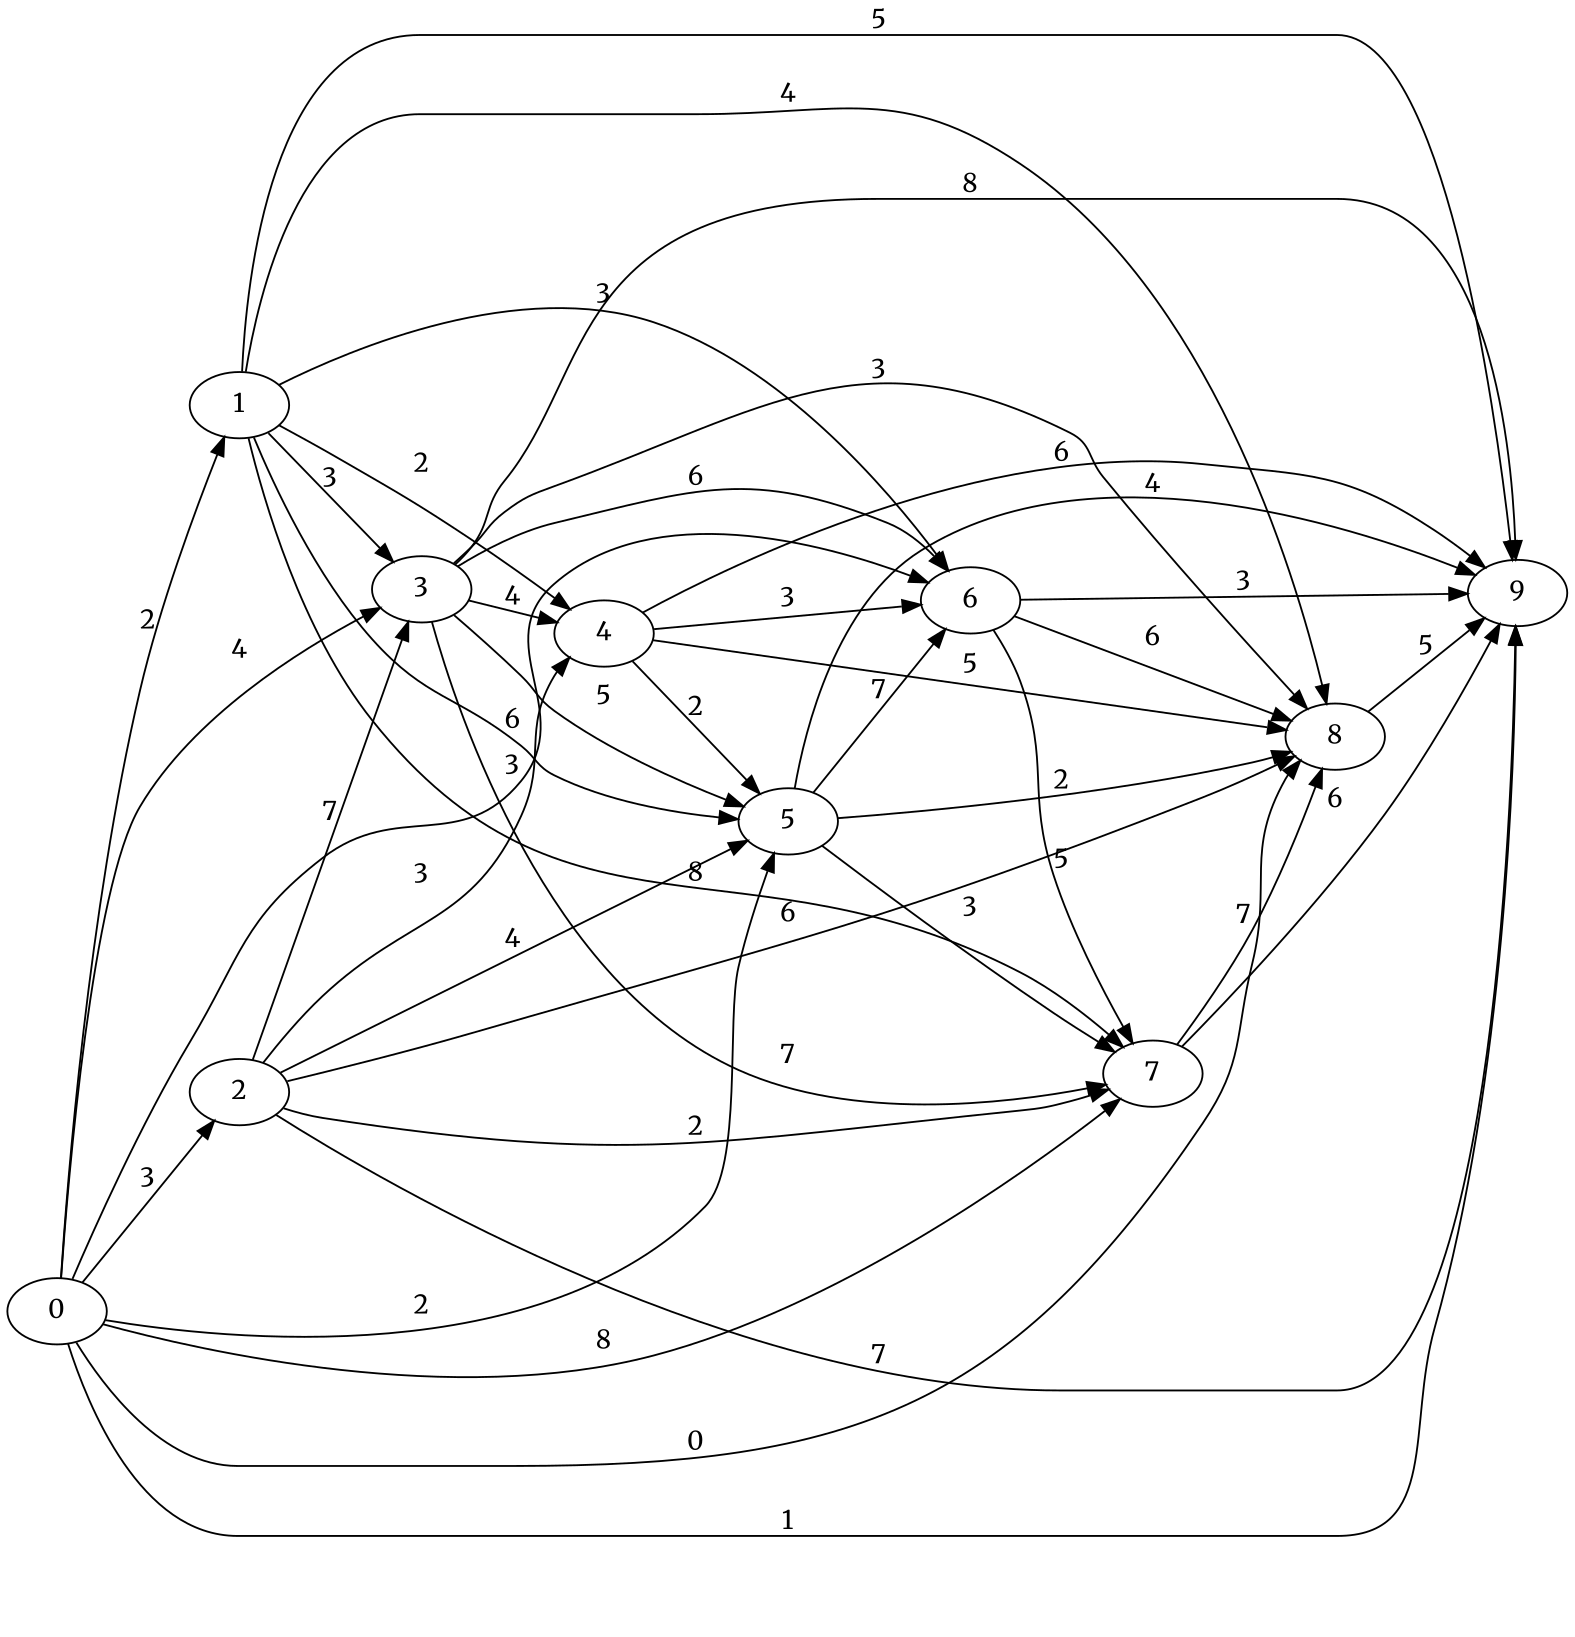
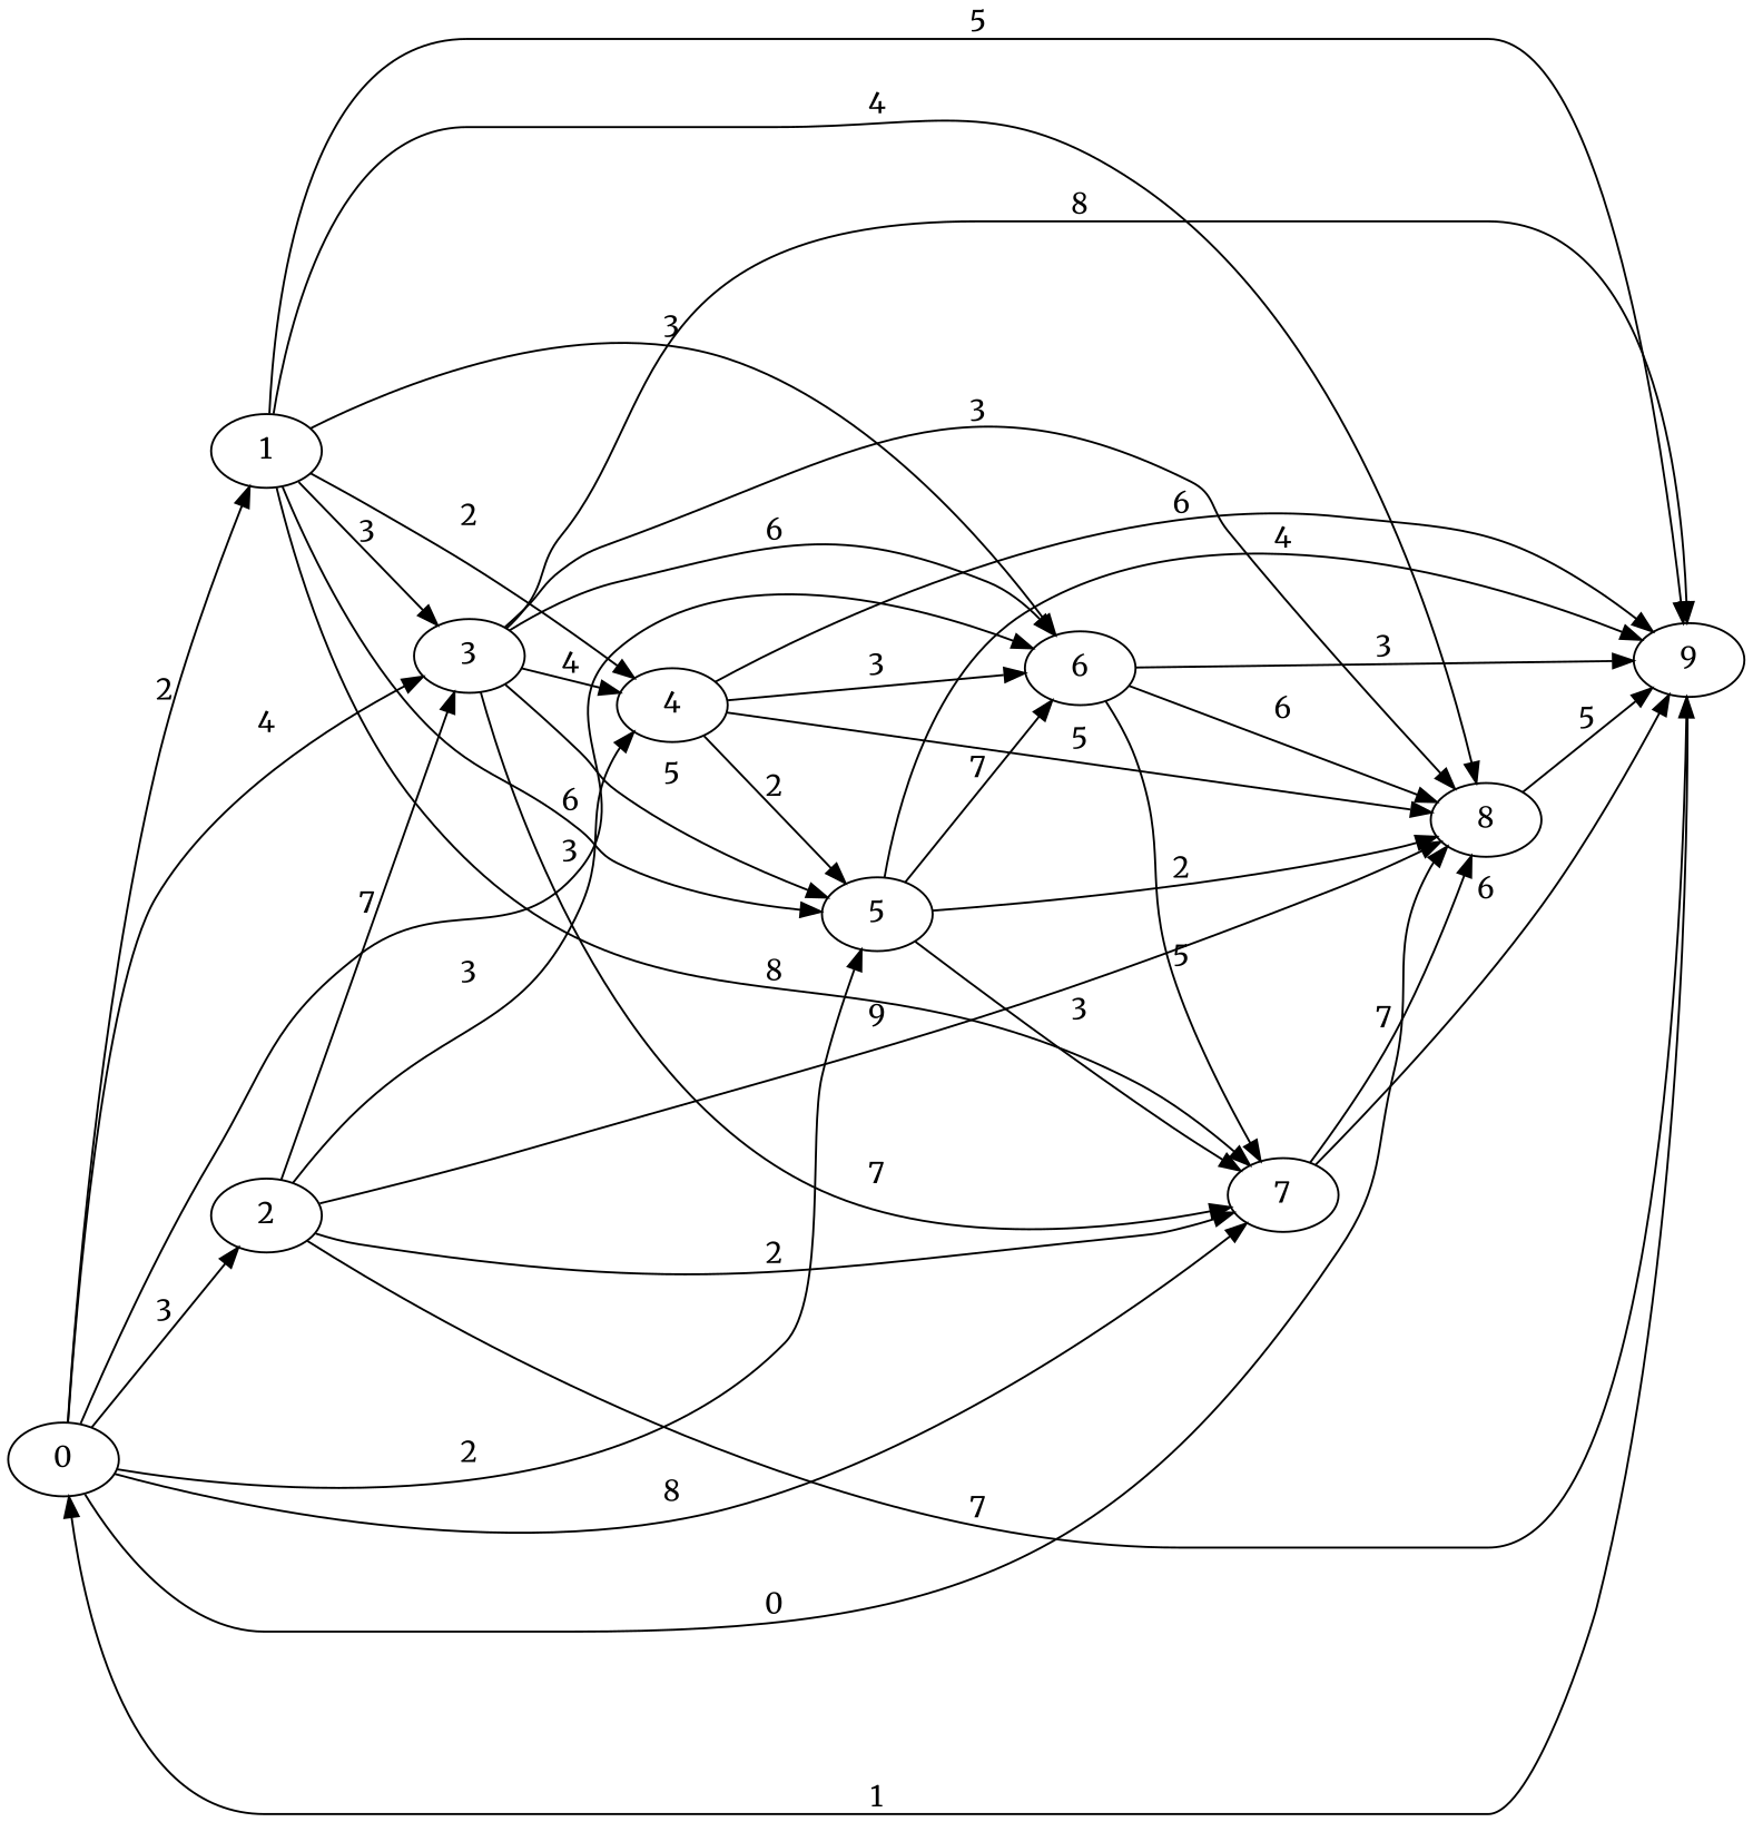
  digraph {
    fontname=Merriweather
    rankdir=LR
    node [fontname=Merriweather]
    edge [fontname=Merriweather]
    0
    1
    2
    3
    5
    6
    7
    8
    9
    4
    0 -> 1 [label=2]
    0 -> 2 [label=3]
    0 -> 3 [label=4]
    0 -> 5 [label=2]
    0 -> 6 [label=3]
    0 -> 7 [label=8]
    0 -> 8 [label=0]
-   0 -> 9 [label=1]
+   9 -> 0 [label=1]
    1 -> 3 [label=3]
    1 -> 5 [label=6]
    1 -> 6 [label=3]
    1 -> 7 [label=8]
    1 -> 8 [label=4]
    1 -> 9 [label=5]
    1 -> 4 [label=2]
    2 -> 3 [label=7]
-   2 -> 5 [label=4]
    2 -> 7 [label=2]
-   2 -> 8 [label=6]
+   2 -> 8 [label=9]
    2 -> 9 [label=7]
    2 -> 4 [label=3]
    3 -> 5 [label=5]
    3 -> 6 [label=6]
    3 -> 7 [label=7]
    3 -> 8 [label=3]
    3 -> 9 [label=8]
    3 -> 4 [label=4]
    5 -> 6 [label=7]
    5 -> 7 [label=3]
    5 -> 8 [label=2]
    5 -> 9 [label=4]
    6 -> 7 [label=5]
    6 -> 8 [label=6]
    6 -> 9 [label=3]
    7 -> 8 [label=7]
    7 -> 9 [label=6]
    8 -> 9 [label=5]
    4 -> 5 [label=2]
    4 -> 6 [label=3]
    4 -> 8 [label=5]
    4 -> 9 [label=6]
  }
